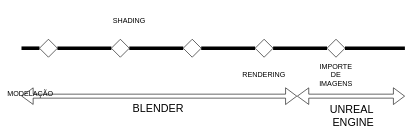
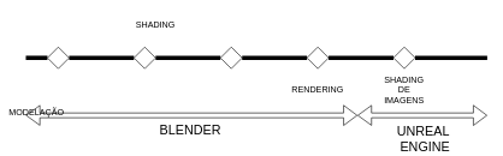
  <mxCell id="0" />
  <mxCell id="1" parent="0" />
  <mxCell id="2" value="" style="endArrow=none;html=1;strokeWidth=6;rounded=0;" edge="1" parent="1" source="15"><mxGeometry width="50" height="50" relative="1" as="geometry"><mxPoint x="35" y="80" as="sourcePoint" /><mxPoint x="675" y="80" as="targetPoint" /></mxGeometry></mxCell>
  <mxCell id="3" value="" style="endArrow=none;html=1;strokeWidth=6;rounded=0;" edge="1" parent="1" target="4"><mxGeometry width="50" height="50" relative="1" as="geometry"><mxPoint x="35" y="80" as="sourcePoint" /><mxPoint x="555" y="80" as="targetPoint" /></mxGeometry></mxCell>
  <mxCell id="4" value="" style="rhombus;whiteSpace=wrap;html=1;" vertex="1" parent="1"><mxGeometry x="65" y="65" width="30" height="30" as="geometry" /></mxCell>
  <mxCell id="5" value="MODELAÇÃO" style="text;html=1;strokeColor=none;fillColor=none;align=center;verticalAlign=middle;whiteSpace=wrap;rounded=0;" vertex="1" parent="1"><mxGeometry x="20" y="141" width="60" height="30" as="geometry" /></mxCell>
  <mxCell id="6" value="" style="endArrow=none;html=1;strokeWidth=6;rounded=0;" edge="1" parent="1" source="4" target="7"><mxGeometry width="50" height="50" relative="1" as="geometry"><mxPoint x="95" y="80" as="sourcePoint" /><mxPoint x="555" y="80" as="targetPoint" /></mxGeometry></mxCell>
  <mxCell id="7" value="" style="rhombus;whiteSpace=wrap;html=1;" vertex="1" parent="1"><mxGeometry x="185" y="65" width="30" height="30" as="geometry" /></mxCell>
  <mxCell id="8" value="SHADING" style="text;html=1;strokeColor=none;fillColor=none;align=center;verticalAlign=middle;whiteSpace=wrap;rounded=0;" vertex="1" parent="1"><mxGeometry x="185" y="20" width="60" height="30" as="geometry" /></mxCell>
  <mxCell id="9" value="" style="endArrow=none;html=1;strokeWidth=6;rounded=0;" edge="1" parent="1" source="7" target="10"><mxGeometry width="50" height="50" relative="1" as="geometry"><mxPoint x="215" y="80" as="sourcePoint" /><mxPoint x="555" y="80" as="targetPoint" /></mxGeometry></mxCell>
  <mxCell id="10" value="" style="rhombus;whiteSpace=wrap;html=1;" vertex="1" parent="1"><mxGeometry x="305" y="65" width="30" height="30" as="geometry" /></mxCell>
  <mxCell id="11" value="" style="endArrow=none;html=1;strokeWidth=6;rounded=0;" edge="1" parent="1" source="10" target="12"><mxGeometry width="50" height="50" relative="1" as="geometry"><mxPoint x="325" y="80" as="sourcePoint" /><mxPoint x="555" y="80" as="targetPoint" /></mxGeometry></mxCell>
  <mxCell id="12" value="" style="rhombus;whiteSpace=wrap;html=1;" vertex="1" parent="1"><mxGeometry x="425" y="65" width="30" height="30" as="geometry" /></mxCell>
  <mxCell id="13" value="RENDERING" style="text;html=1;strokeColor=none;fillColor=none;align=center;verticalAlign=middle;whiteSpace=wrap;rounded=0;" vertex="1" parent="1"><mxGeometry x="410" y="110" width="60" height="30" as="geometry" /></mxCell>
  <mxCell id="14" value="" style="endArrow=none;html=1;strokeWidth=6;rounded=0;" edge="1" parent="1" source="12" target="15"><mxGeometry width="50" height="50" relative="1" as="geometry"><mxPoint x="455" y="80" as="sourcePoint" /><mxPoint x="715" y="80" as="targetPoint" /></mxGeometry></mxCell>
  <mxCell id="15" value="" style="rhombus;whiteSpace=wrap;html=1;" vertex="1" parent="1"><mxGeometry x="545" y="65" width="30" height="30" as="geometry" /></mxCell>
  <mxCell id="16" value="" style="shape=flexArrow;endArrow=classic;startArrow=classic;html=1;rounded=0;width=6.667;endSize=5.892;endWidth=20.278;" edge="1" parent="1"><mxGeometry width="100" height="100" relative="1" as="geometry"><mxPoint x="35" y="160" as="sourcePoint" /><mxPoint x="495" y="160" as="targetPoint" /></mxGeometry></mxCell>
  <mxCell id="17" value="&lt;font style=&quot;font-size: 18px;&quot;&gt;BLENDER&lt;/font&gt;" style="edgeLabel;html=1;align=center;verticalAlign=middle;resizable=0;points=[];" vertex="1" connectable="0" parent="16"><mxGeometry x="0.193" y="-5" relative="1" as="geometry"><mxPoint x="-47" y="15" as="offset" /></mxGeometry></mxCell>
- <mxCell id="18" value="IMPORTE DE IMAGENS" style="text;html=1;strokeColor=none;fillColor=none;align=center;verticalAlign=middle;whiteSpace=wrap;rounded=0;" vertex="1" parent="1"><mxGeometry x="530" y="110" width="60" height="30" as="geometry" /></mxCell>
+ <mxCell id="18" value="SHADING DE IMAGENS" style="text;html=1;strokeColor=none;fillColor=none;align=center;verticalAlign=middle;whiteSpace=wrap;rounded=0;" vertex="1" parent="1"><mxGeometry x="530" y="110" width="60" height="30" as="geometry" /></mxCell>
  <mxCell id="19" value="" style="shape=flexArrow;endArrow=classic;startArrow=classic;html=1;rounded=0;width=6.667;endSize=5.892;endWidth=20.278;" edge="1" parent="1"><mxGeometry width="100" height="100" relative="1" as="geometry"><mxPoint x="495" y="160" as="sourcePoint" /><mxPoint x="675" y="160" as="targetPoint" /></mxGeometry></mxCell>
  <mxCell id="20" value="&lt;font style=&quot;font-size: 18px;&quot;&gt;UNREAL&lt;br&gt;&amp;nbsp;ENGINE&lt;/font&gt;" style="edgeLabel;html=1;align=center;verticalAlign=middle;resizable=0;points=[];" vertex="1" connectable="0" parent="19"><mxGeometry x="0.193" y="-5" relative="1" as="geometry"><mxPoint x="-17" y="28" as="offset" /></mxGeometry></mxCell>
